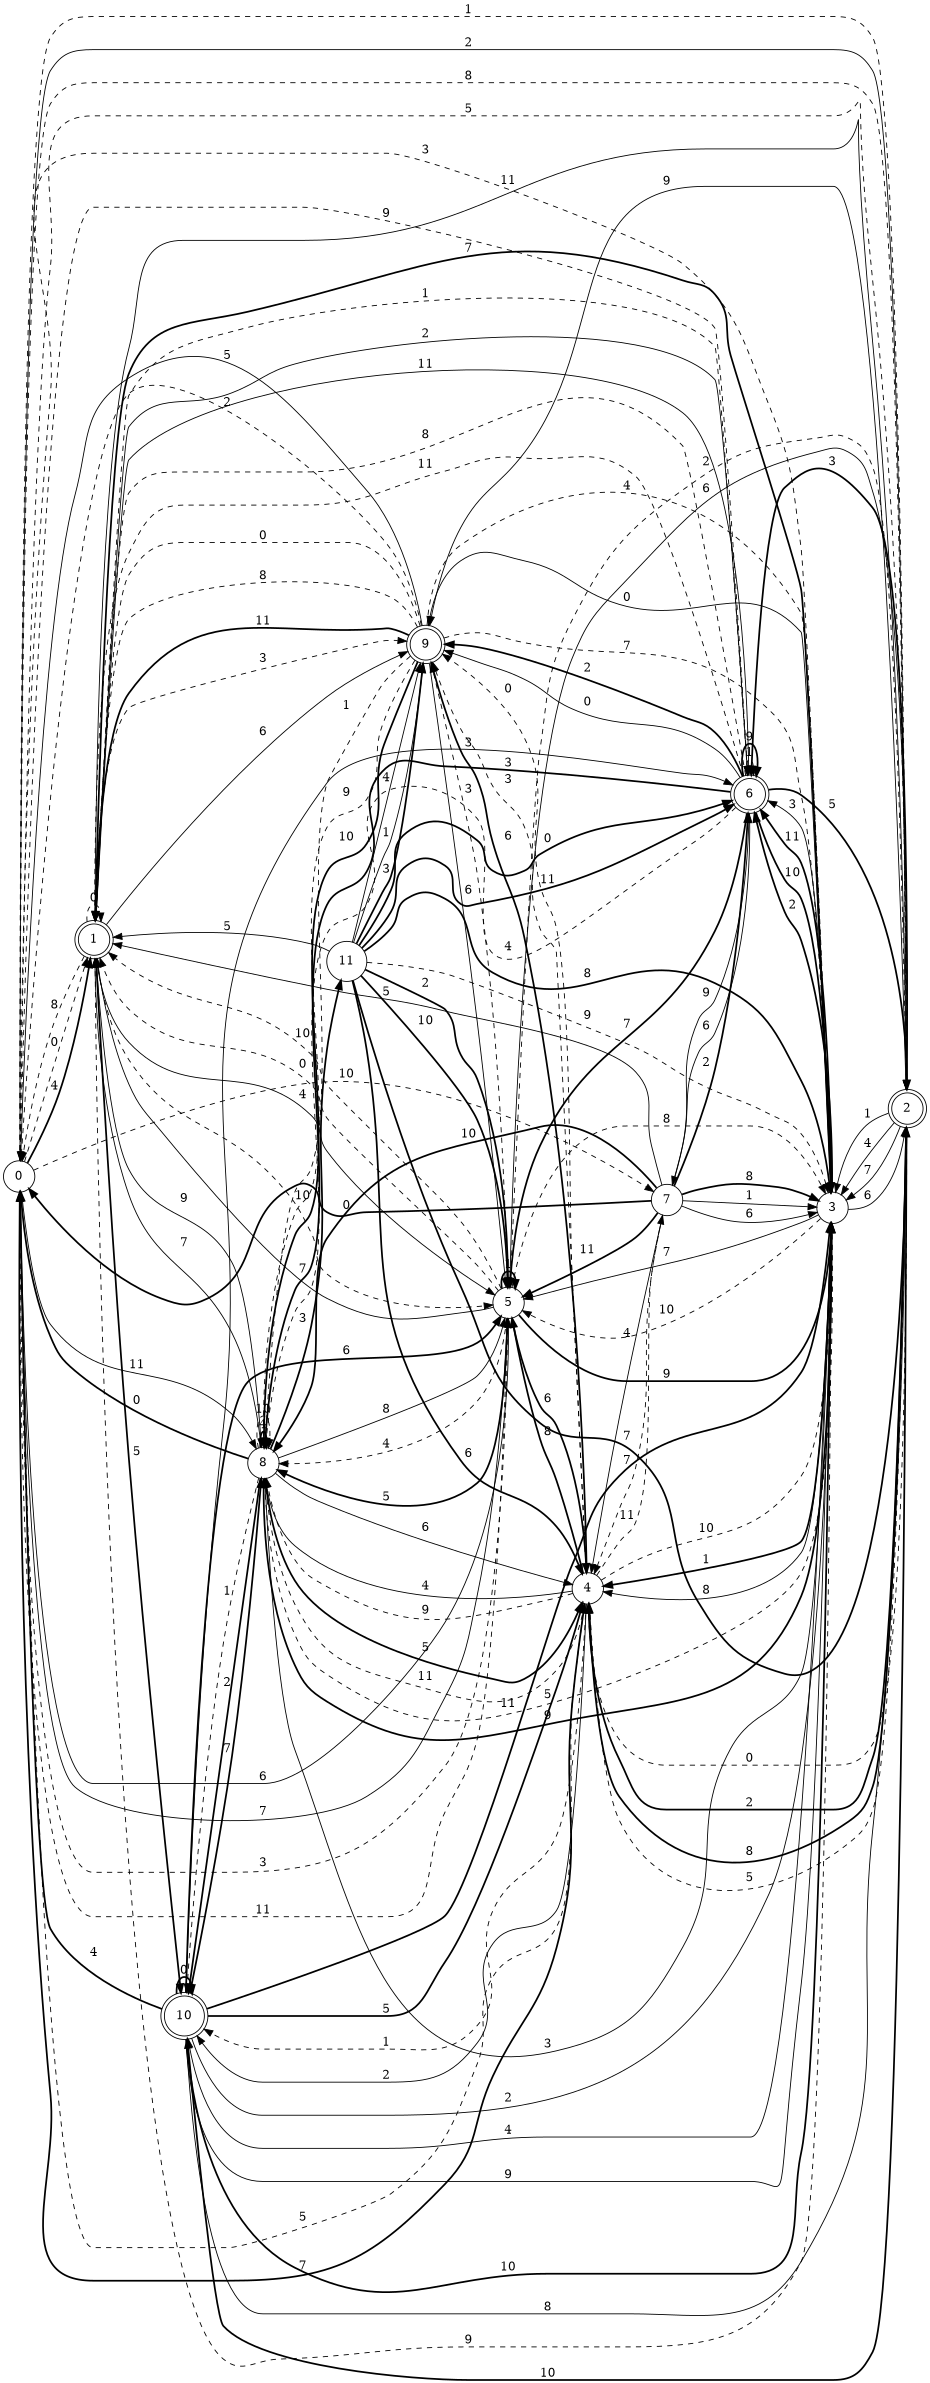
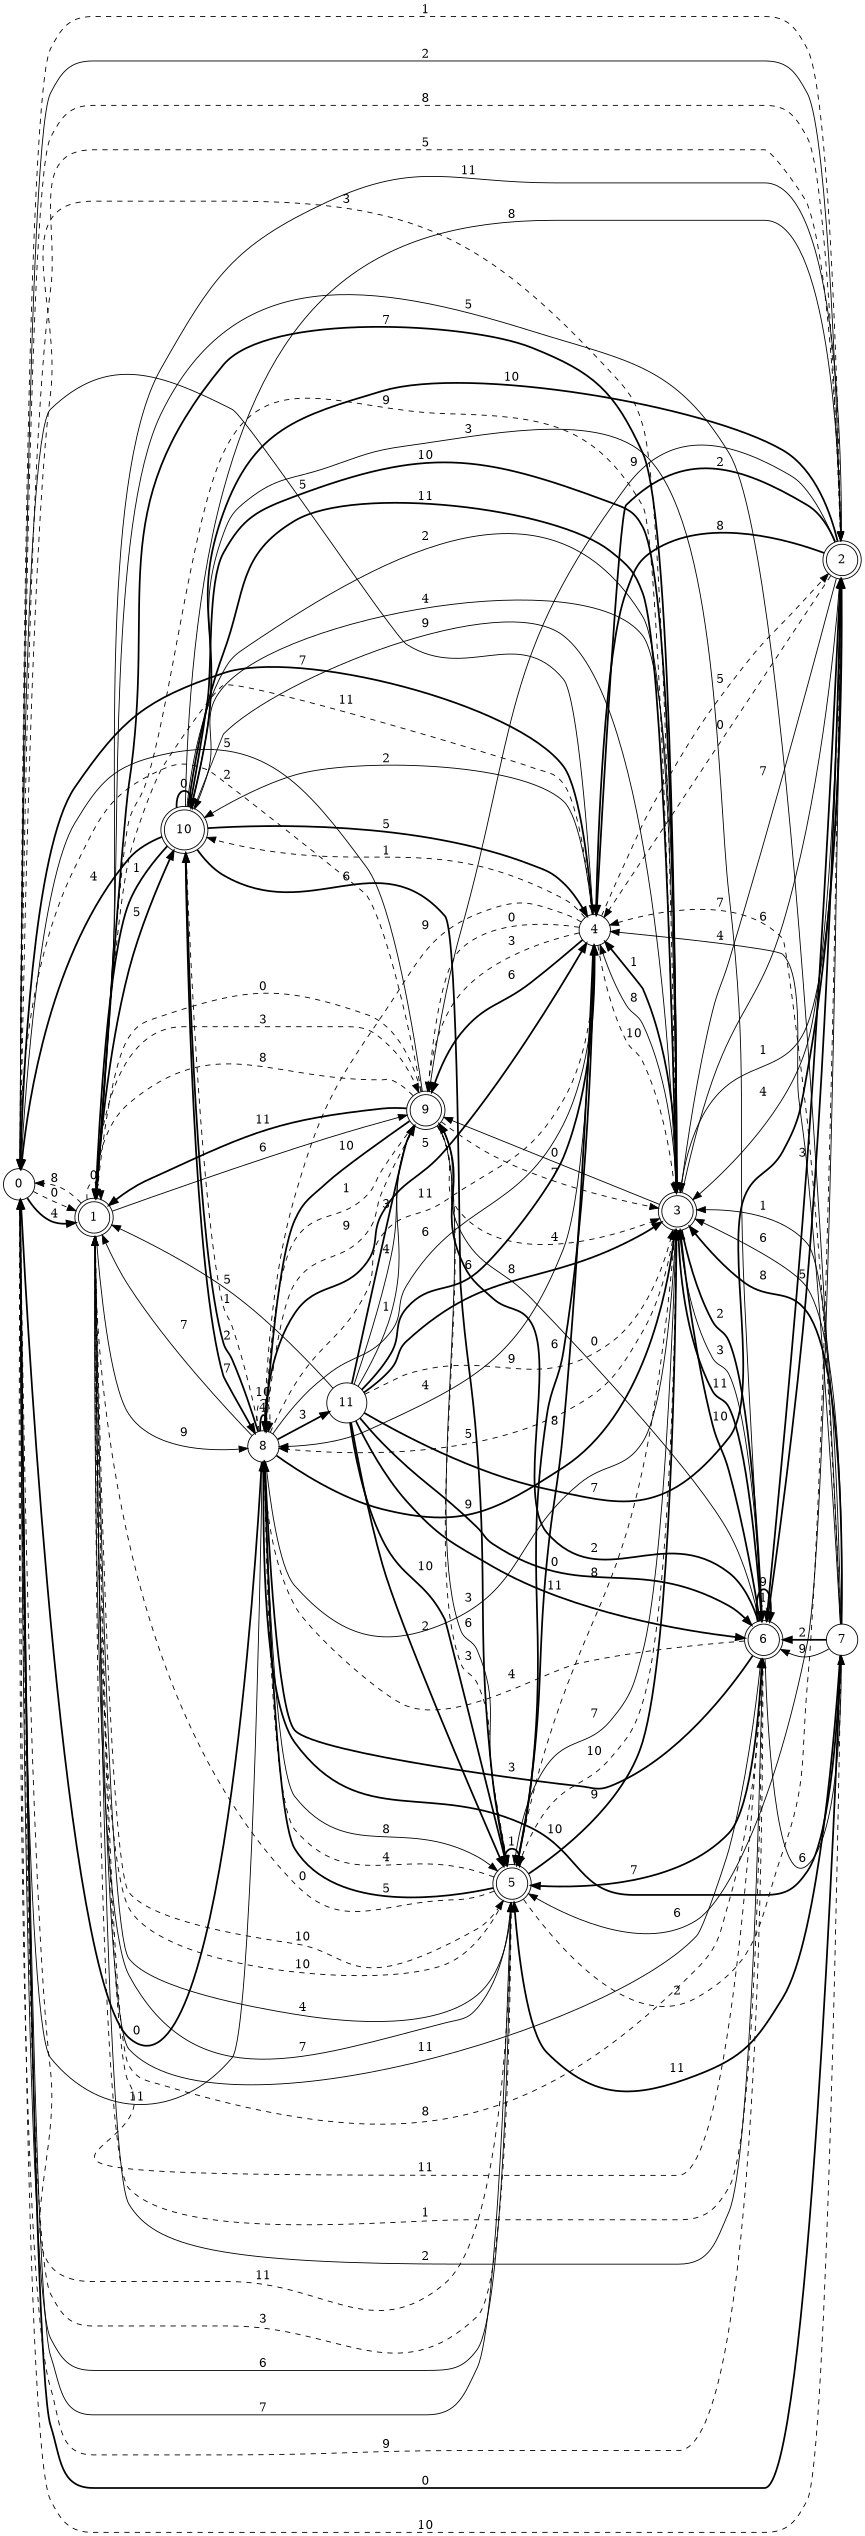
  digraph {
    rankdir=LR
    node [shape=circle]
    edge [style=bold]
    n1 [label=0]
    n2 [label=1 shape=doublecircle]
    n3 [label=2 shape=doublecircle]
-   n4 [label=3]
+   n4 [label=3 shape=doublecircle]
    n5 [label=4]
-   n6 [label=5]
+   n6 [label=5 shape=doublecircle]
    n7 [label=6 shape=doublecircle]
    n8 [label=7]
    n9 [label=8]
    n10 [label=9 shape=doublecircle]
    n11 [label=10 shape=doublecircle]
    n12 [label=11]
    n1 -> n2 [label=0 style=dashed]
    n1 -> n2 [label=4]
    n1 -> n3 [label=1 style=dashed]
    n1 -> n3 [label=2 style=solid]
    n1 -> n3 [label=8 style=dashed]
    n1 -> n4 [label=3 style=dashed]
-   n1 -> n5 [label=5 style=dashed]
+   n1 -> n5 [label=5 style=solid]
    n1 -> n6 [label=6 style=solid]
    n1 -> n6 [label=7 style=solid]
    n1 -> n7 [label=9 style=dashed]
    n1 -> n8 [label=10 style=dashed]
    n1 -> n9 [label=11 style=solid]
    n2 -> n1 [label=8 style=dashed]
    n2 -> n2 [label=0 style=dashed]
    n2 -> n4 [label=7]
    n2 -> n6 [label=4 style=solid]
    n2 -> n6 [label=10 style=dashed]
    n2 -> n7 [label=1 style=dashed]
    n2 -> n7 [label=2 style=solid]
    n2 -> n7 [label=11 style=solid]
    n2 -> n9 [label=9 style=solid]
    n2 -> n10 [label=3 style=dashed]
    n2 -> n10 [label=6 style=solid]
    n2 -> n11 [label=5]
    n3 -> n1 [label=5 style=dashed]
    n3 -> n2 [label=11 style=solid]
    n3 -> n4 [label=1 style=solid]
    n3 -> n4 [label=4 style=solid]
    n3 -> n4 [label=7 style=solid]
    n3 -> n5 [label=0 style=dashed]
    n3 -> n5 [label=2]
    n3 -> n5 [label=8]
    n3 -> n6 [label=6 style=solid]
    n3 -> n7 [label=3]
    n3 -> n10 [label=9 style=solid]
    n3 -> n11 [label=10]
    n4 -> n2 [label=9 style=dashed]
    n4 -> n3 [label=6 style=solid]
    n4 -> n5 [label=1]
    n4 -> n5 [label=8 style=solid]
    n4 -> n6 [label=7 style=solid]
    n4 -> n6 [label=10 style=dashed]
    n4 -> n7 [label=2]
    n4 -> n7 [label=3 style=solid]
    n4 -> n7 [label=11]
    n4 -> n9 [label=5 style=dashed]
    n4 -> n10 [label=0 style=solid]
    n4 -> n11 [label=4 style=solid]
    n5 -> n1 [label=7]
    n5 -> n3 [label=5 style=dashed]
    n5 -> n4 [label=10 style=dashed]
    n5 -> n6 [label=8]
-   n5 -> n8 [label=11 style=dashed]
+   n5 -> n2 [label=11 style=dashed]
    n5 -> n9 [label=4 style=solid]
    n5 -> n9 [label=9 style=dashed]
    n5 -> n10 [label=0 style=dashed]
    n5 -> n10 [label=3 style=dashed]
    n5 -> n10 [label=6]
    n5 -> n11 [label=1 style=dashed]
    n5 -> n11 [label=2 style=solid]
    n6 -> n1 [label=3 style=dashed]
    n6 -> n1 [label=11 style=dashed]
    n6 -> n2 [label=0 style=dashed]
    n6 -> n2 [label=7 style=solid]
    n6 -> n2 [label=10 style=dashed]
    n6 -> n3 [label=2 style=dashed]
    n6 -> n4 [label=8 style=dashed]
    n6 -> n4 [label=9]
    n6 -> n5 [label=6]
    n6 -> n6 [label=1]
    n6 -> n9 [label=4 style=dashed]
    n6 -> n9 [label=5]
    n7 -> n2 [label=8 style=dashed]
    n7 -> n2 [label=11 style=dashed]
    n7 -> n3 [label=5]
    n7 -> n4 [label=10]
    n7 -> n6 [label=7]
    n7 -> n7 [label=1 style=dashed]
    n7 -> n7 [label=9]
    n7 -> n8 [label=6 style=solid]
    n7 -> n9 [label=3]
    n7 -> n9 [label=4 style=dashed]
    n7 -> n10 [label=0 style=solid]
    n7 -> n10 [label=2]
    n8 -> n1 [label=0]
    n8 -> n2 [label=5 style=solid]
    n8 -> n4 [label=1 style=solid]
    n8 -> n4 [label=6 style=solid]
    n8 -> n4 [label=8]
    n8 -> n5 [label=4 style=solid]
    n8 -> n5 [label=7 style=dashed]
    n8 -> n6 [label=11]
    n8 -> n7 [label=2]
    n8 -> n7 [label=9 style=solid]
    n8 -> n9 [label=10]
    n9 -> n1 [label=0]
    n9 -> n2 [label=7 style=solid]
    n9 -> n4 [label=3 style=solid]
    n9 -> n4 [label=9]
    n9 -> n5 [label=5]
    n9 -> n5 [label=6 style=solid]
    n9 -> n5 [label=11 style=dashed]
    n9 -> n6 [label=8 style=solid]
    n9 -> n9 [label=4]
    n9 -> n9 [label=10 style=dashed]
    n9 -> n11 [label=1 style=dashed]
    n9 -> n11 [label=2]
    n9 -> n12 [label=3]
    n10 -> n1 [label=2 style=dashed]
    n10 -> n1 [label=5 style=solid]
    n10 -> n2 [label=0 style=dashed]
    n10 -> n2 [label=8 style=dashed]
    n10 -> n2 [label=11]
    n10 -> n4 [label=4 style=dashed]
    n10 -> n4 [label=7 style=dashed]
    n10 -> n6 [label=3 style=dashed]
    n10 -> n6 [label=6 style=solid]
    n10 -> n9 [label=1 style=dashed]
    n10 -> n9 [label=9 style=dashed]
    n10 -> n9 [label=10]
    n11 -> n1 [label=4]
+   n11 -> n2 [label=1]
    n11 -> n3 [label=8 style=solid]
    n11 -> n4 [label=2 style=solid]
    n11 -> n4 [label=9 style=solid]
    n11 -> n4 [label=10]
    n11 -> n4 [label=11]
    n11 -> n5 [label=5]
    n11 -> n6 [label=6]
    n11 -> n7 [label=3 style=solid]
    n11 -> n9 [label=7]
    n11 -> n11 [label=0]
    n12 -> n2 [label=5 style=solid]
    n12 -> n3 [label=7]
    n12 -> n4 [label=8]
    n12 -> n4 [label=9 style=dashed]
    n12 -> n5 [label=6]
    n12 -> n6 [label=2]
    n12 -> n6 [label=10]
    n12 -> n7 [label=0]
    n12 -> n7 [label=11]
    n12 -> n10 [label=1 style=solid]
    n12 -> n10 [label=3]
    n12 -> n10 [label=4 style=solid]
  }
